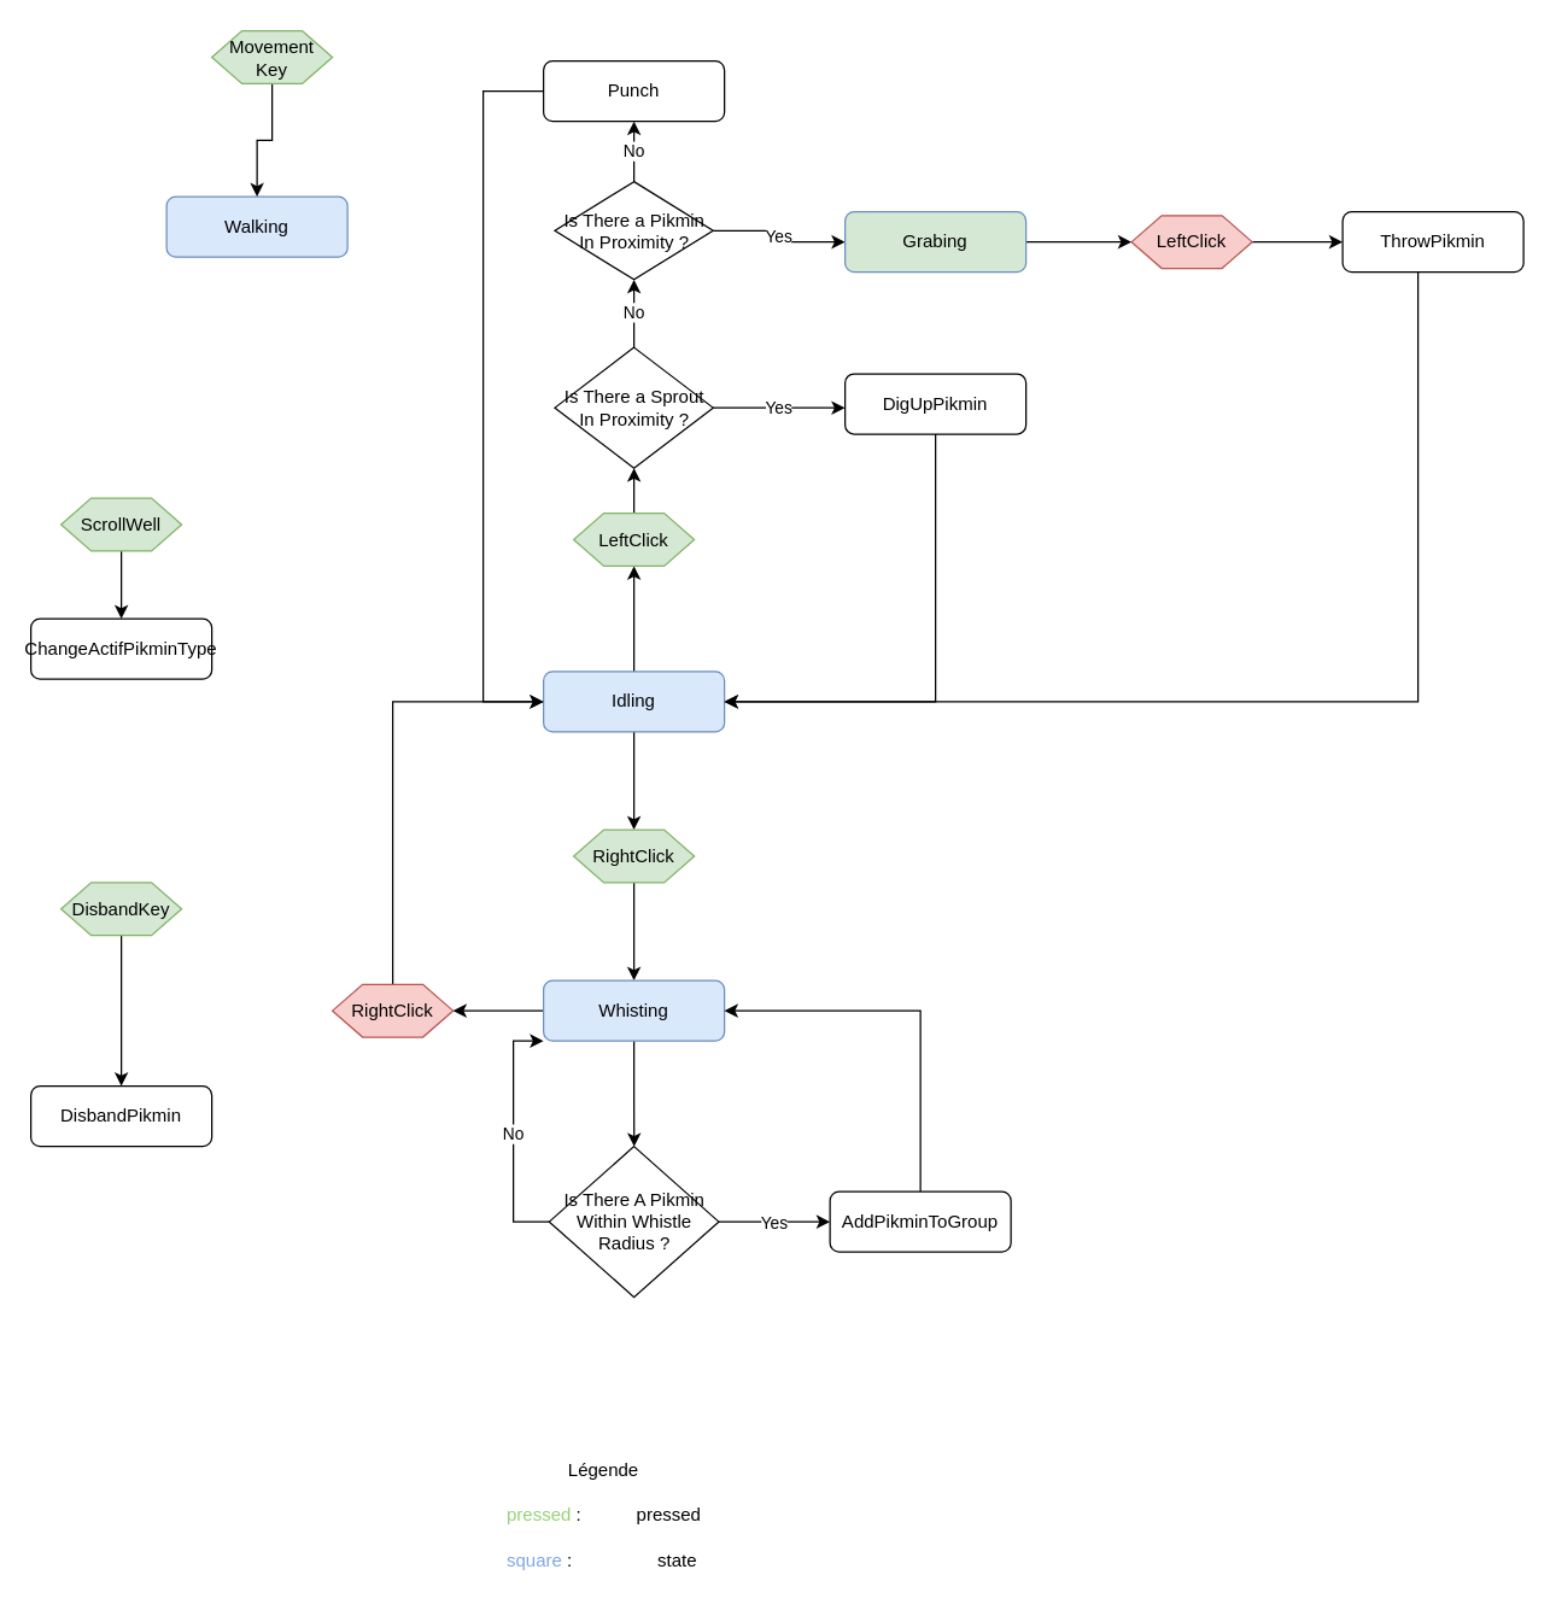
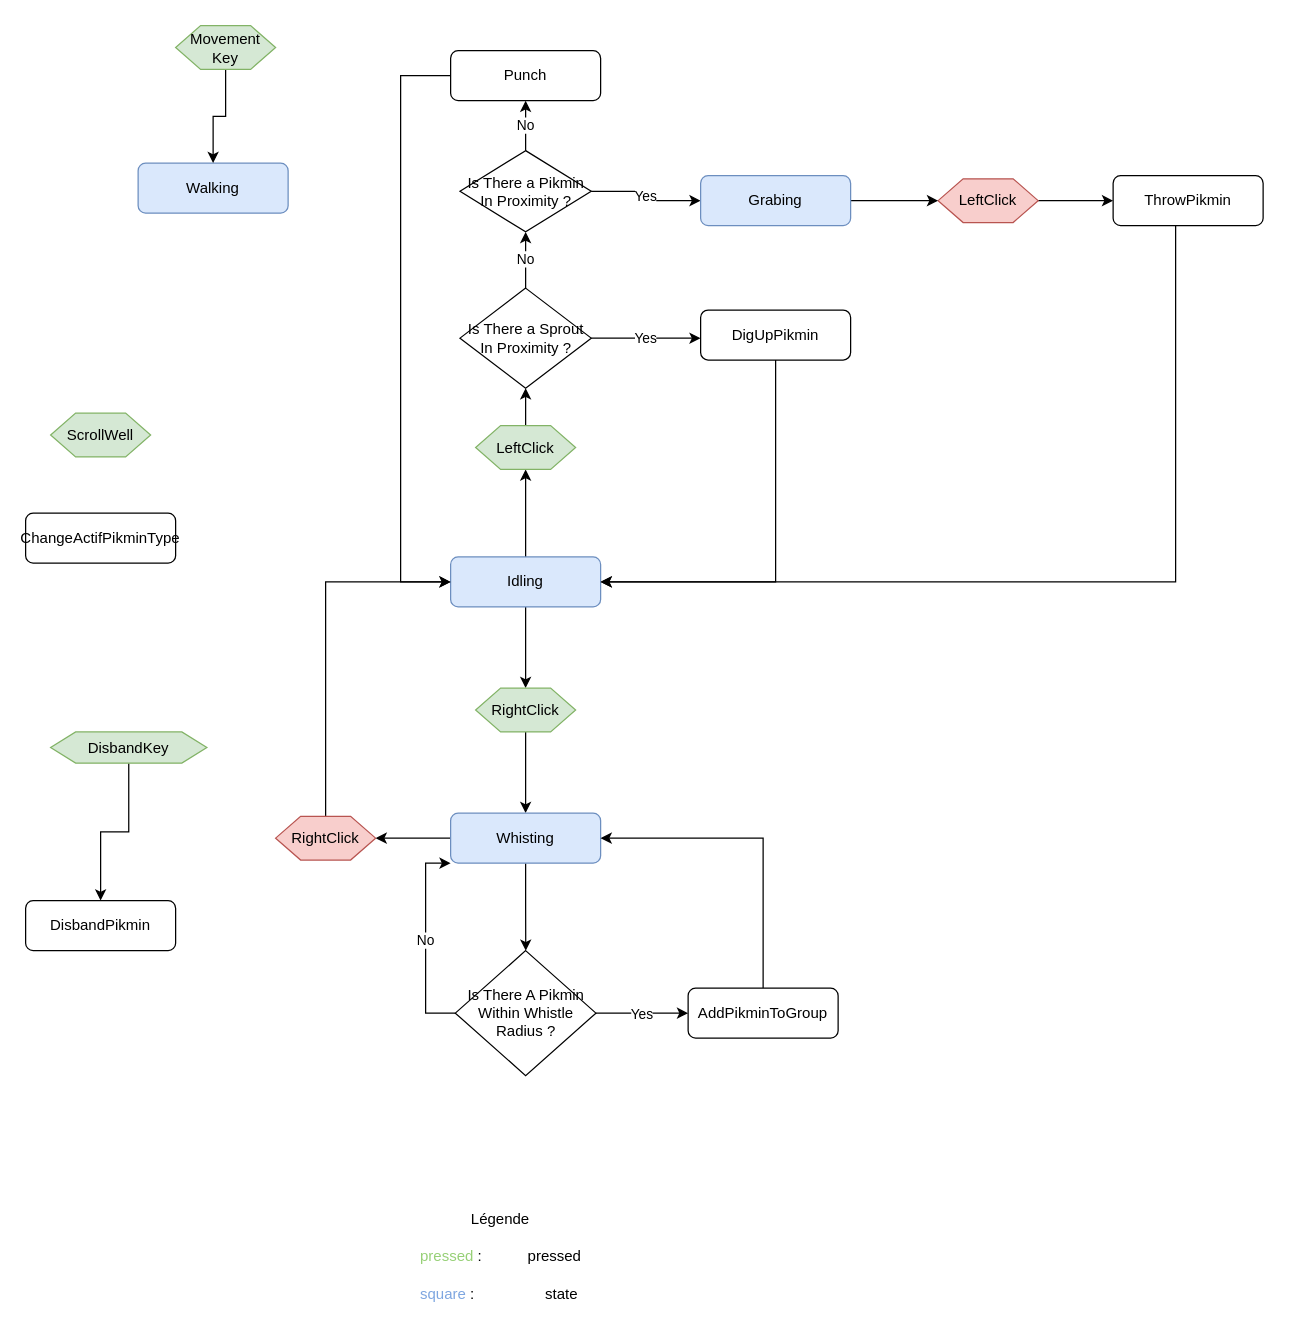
  <mxCell id="0" />
  <mxCell id="1" parent="0" />
  <mxCell id="2" value="No" style="rounded=0;html=1;jettySize=auto;orthogonalLoop=1;fontSize=11;endArrow=block;endFill=0;endSize=8;strokeWidth=1;shadow=0;labelBackgroundColor=none;edgeStyle=orthogonalEdgeStyle;" parent="1" edge="1"><mxGeometry x="0.333" y="20" relative="1" as="geometry"><mxPoint as="offset" /><mxPoint x="300" y="320" as="sourcePoint" /></mxGeometry></mxCell>
  <mxCell id="3" value="Yes" style="edgeStyle=orthogonalEdgeStyle;rounded=0;html=1;jettySize=auto;orthogonalLoop=1;fontSize=11;endArrow=block;endFill=0;endSize=8;strokeWidth=1;shadow=0;labelBackgroundColor=none;" parent="1" edge="1"><mxGeometry y="10" relative="1" as="geometry"><mxPoint as="offset" /><mxPoint x="400" y="280" as="targetPoint" /></mxGeometry></mxCell>
  <mxCell id="4" style="edgeStyle=orthogonalEdgeStyle;rounded=0;orthogonalLoop=1;jettySize=auto;html=1;entryX=0.5;entryY=1;entryDx=0;entryDy=0;" parent="1" source="6" target="12" edge="1"><mxGeometry relative="1" as="geometry"><mxPoint x="670" y="400" as="targetPoint" /></mxGeometry></mxCell>
  <mxCell id="5" style="edgeStyle=orthogonalEdgeStyle;rounded=0;orthogonalLoop=1;jettySize=auto;html=1;" parent="1" source="6" target="32" edge="1"><mxGeometry relative="1" as="geometry" /></mxCell>
  <mxCell id="6" value="Idling" style="rounded=1;whiteSpace=wrap;html=1;fontSize=12;glass=0;strokeWidth=1;shadow=0;fillColor=#dae8fc;strokeColor=#6c8ebf;" parent="1" vertex="1"><mxGeometry x="360" y="445" width="120" height="40" as="geometry" /></mxCell>
  <mxCell id="7" value="Walking" style="rounded=1;whiteSpace=wrap;html=1;fontSize=12;glass=0;strokeWidth=1;shadow=0;fillColor=#dae8fc;strokeColor=#6c8ebf;" parent="1" vertex="1"><mxGeometry x="110" y="130" width="120" height="40" as="geometry" /></mxCell>
  <mxCell id="8" value="Légende" style="swimlane;fontStyle=0;childLayout=stackLayout;horizontal=1;startSize=30;horizontalStack=0;resizeParent=1;resizeParentMax=0;resizeLast=0;collapsible=1;marginBottom=0;whiteSpace=wrap;html=1;strokeColor=none;" parent="1" vertex="1"><mxGeometry x="330" y="960" width="140" height="90" as="geometry" /></mxCell>
  <mxCell id="9" value="&lt;font color=&quot;#97d077&quot;&gt;pressed&amp;nbsp;&lt;/font&gt;:&amp;nbsp; &amp;nbsp; &amp;nbsp; &amp;nbsp; &amp;nbsp; &amp;nbsp;pressed" style="text;strokeColor=none;fillColor=none;align=left;verticalAlign=middle;spacingLeft=4;spacingRight=4;overflow=hidden;points=[[0,0.5],[1,0.5]];portConstraint=eastwest;rotatable=0;whiteSpace=wrap;html=1;" parent="8" vertex="1"><mxGeometry y="30" width="140" height="30" as="geometry" /></mxCell>
  <mxCell id="10" value="&lt;font color=&quot;#7ea6e0&quot;&gt;square&amp;nbsp;&lt;/font&gt;:&amp;nbsp; &amp;nbsp; &amp;nbsp; &amp;nbsp; &amp;nbsp; &amp;nbsp; &amp;nbsp; &amp;nbsp; &amp;nbsp;state" style="text;strokeColor=none;fillColor=none;align=left;verticalAlign=middle;spacingLeft=4;spacingRight=4;overflow=hidden;points=[[0,0.5],[1,0.5]];portConstraint=eastwest;rotatable=0;whiteSpace=wrap;html=1;" parent="8" vertex="1"><mxGeometry y="60" width="140" height="30" as="geometry" /></mxCell>
  <mxCell id="11" style="edgeStyle=orthogonalEdgeStyle;rounded=0;orthogonalLoop=1;jettySize=auto;html=1;entryX=0.5;entryY=1;entryDx=0;entryDy=0;" parent="1" source="12" target="22" edge="1"><mxGeometry relative="1" as="geometry" /></mxCell>
  <mxCell id="12" value="LeftClick" style="shape=hexagon;perimeter=hexagonPerimeter2;whiteSpace=wrap;html=1;fixedSize=1;fillColor=#d5e8d4;strokeColor=#82b366;" parent="1" vertex="1"><mxGeometry x="380" y="340" width="80" height="35" as="geometry" /></mxCell>
  <mxCell id="13" style="edgeStyle=orthogonalEdgeStyle;rounded=0;orthogonalLoop=1;jettySize=auto;html=1;entryX=0;entryY=0.5;entryDx=0;entryDy=0;" parent="1" source="14" target="30" edge="1"><mxGeometry relative="1" as="geometry" /></mxCell>
  <mxCell id="14" value="LeftClick" style="shape=hexagon;perimeter=hexagonPerimeter2;whiteSpace=wrap;html=1;fixedSize=1;fillColor=#f8cecc;strokeColor=#b85450;" parent="1" vertex="1"><mxGeometry x="750" y="142.5" width="80" height="35" as="geometry" /></mxCell>
  <mxCell id="15" style="edgeStyle=orthogonalEdgeStyle;rounded=0;orthogonalLoop=1;jettySize=auto;html=1;entryX=0.5;entryY=0;entryDx=0;entryDy=0;" parent="1" source="16" target="7" edge="1"><mxGeometry relative="1" as="geometry" /></mxCell>
  <mxCell id="16" value="Movement&lt;div&gt;Key&lt;/div&gt;" style="shape=hexagon;perimeter=hexagonPerimeter2;whiteSpace=wrap;html=1;fixedSize=1;fillColor=#d5e8d4;strokeColor=#82b366;" parent="1" vertex="1"><mxGeometry x="140" y="20" width="80" height="35" as="geometry" /></mxCell>
  <mxCell id="17" value="No" style="edgeStyle=orthogonalEdgeStyle;rounded=0;orthogonalLoop=1;jettySize=auto;html=1;entryX=0.5;entryY=1;entryDx=0;entryDy=0;entryPerimeter=0;" parent="1" source="19" target="26" edge="1"><mxGeometry relative="1" as="geometry"><mxPoint x="420" y="80.04" as="targetPoint" /></mxGeometry></mxCell>
  <mxCell id="18" value="Yes" style="edgeStyle=orthogonalEdgeStyle;rounded=0;orthogonalLoop=1;jettySize=auto;html=1;entryX=0;entryY=0.5;entryDx=0;entryDy=0;" parent="1" source="19" target="28" edge="1"><mxGeometry relative="1" as="geometry"><mxPoint x="560" y="160" as="targetPoint" /></mxGeometry></mxCell>
  <mxCell id="19" value="Is There a Pikmin&lt;div&gt;In Proximity ?&lt;/div&gt;" style="rhombus;whiteSpace=wrap;html=1;" parent="1" vertex="1"><mxGeometry x="367.5" y="120" width="105" height="65" as="geometry" /></mxCell>
  <mxCell id="20" value="No" style="edgeStyle=orthogonalEdgeStyle;rounded=0;orthogonalLoop=1;jettySize=auto;html=1;entryX=0.5;entryY=1;entryDx=0;entryDy=0;" parent="1" source="22" target="19" edge="1"><mxGeometry relative="1" as="geometry" /></mxCell>
  <mxCell id="21" value="Yes" style="edgeStyle=orthogonalEdgeStyle;rounded=0;orthogonalLoop=1;jettySize=auto;html=1;entryX=0;entryY=0.563;entryDx=0;entryDy=0;entryPerimeter=0;" parent="1" source="22" target="24" edge="1"><mxGeometry relative="1" as="geometry"><mxPoint x="550" y="270" as="targetPoint" /></mxGeometry></mxCell>
  <mxCell id="22" value="Is There a Sprout&lt;div&gt;In Proximity ?&lt;/div&gt;" style="rhombus;whiteSpace=wrap;html=1;" parent="1" vertex="1"><mxGeometry x="367.5" y="230" width="105" height="80" as="geometry" /></mxCell>
  <mxCell id="23" style="edgeStyle=orthogonalEdgeStyle;rounded=0;orthogonalLoop=1;jettySize=auto;html=1;entryX=1;entryY=0.5;entryDx=0;entryDy=0;exitX=0.5;exitY=1;exitDx=0;exitDy=0;" parent="1" source="24" target="6" edge="1"><mxGeometry relative="1" as="geometry"><mxPoint x="520" y="380" as="targetPoint" /><Array as="points"><mxPoint x="620" y="465" /></Array></mxGeometry></mxCell>
  <mxCell id="24" value="DigUpPikmin" style="rounded=1;whiteSpace=wrap;html=1;fontSize=12;glass=0;strokeWidth=1;shadow=0;" parent="1" vertex="1"><mxGeometry x="560" y="247.5" width="120" height="40" as="geometry" /></mxCell>
  <mxCell id="25" style="edgeStyle=orthogonalEdgeStyle;rounded=0;orthogonalLoop=1;jettySize=auto;html=1;entryX=0;entryY=0.5;entryDx=0;entryDy=0;" parent="1" source="26" target="6" edge="1"><mxGeometry relative="1" as="geometry"><Array as="points"><mxPoint x="320" y="60" /><mxPoint x="320" y="465" /></Array></mxGeometry></mxCell>
  <mxCell id="26" value="Punch" style="rounded=1;whiteSpace=wrap;html=1;fontSize=12;glass=0;strokeWidth=1;shadow=0;" parent="1" vertex="1"><mxGeometry x="360" y="40" width="120" height="40" as="geometry" /></mxCell>
  <mxCell id="27" style="edgeStyle=orthogonalEdgeStyle;rounded=0;orthogonalLoop=1;jettySize=auto;html=1;entryX=0;entryY=0.5;entryDx=0;entryDy=0;" parent="1" source="28" target="14" edge="1"><mxGeometry relative="1" as="geometry" /></mxCell>
- <mxCell id="28" value="Grabing" style="rounded=1;whiteSpace=wrap;html=1;fontSize=12;glass=0;strokeWidth=1;shadow=0;fillColor=#d5e8d4;strokeColor=#6c8ebf;" parent="1" vertex="1"><mxGeometry x="560" y="140" width="120" height="40" as="geometry" /></mxCell>
+ <mxCell id="28" value="Grabing" style="rounded=1;whiteSpace=wrap;html=1;fontSize=12;glass=0;strokeWidth=1;shadow=0;fillColor=#dae8fc;strokeColor=#6c8ebf;" parent="1" vertex="1"><mxGeometry x="560" y="140" width="120" height="40" as="geometry" /></mxCell>
  <mxCell id="29" style="edgeStyle=orthogonalEdgeStyle;rounded=0;orthogonalLoop=1;jettySize=auto;html=1;entryX=1;entryY=0.5;entryDx=0;entryDy=0;" parent="1" source="30" target="6" edge="1"><mxGeometry relative="1" as="geometry"><Array as="points"><mxPoint x="940" y="465" /></Array></mxGeometry></mxCell>
  <mxCell id="30" value="ThrowPikmin" style="rounded=1;whiteSpace=wrap;html=1;fontSize=12;glass=0;strokeWidth=1;shadow=0;" parent="1" vertex="1"><mxGeometry x="890" y="140" width="120" height="40" as="geometry" /></mxCell>
  <mxCell id="31" style="edgeStyle=orthogonalEdgeStyle;rounded=0;orthogonalLoop=1;jettySize=auto;html=1;entryX=0.5;entryY=0;entryDx=0;entryDy=0;" parent="1" source="32" target="35" edge="1"><mxGeometry relative="1" as="geometry" /></mxCell>
  <mxCell id="32" value="RightClick" style="shape=hexagon;perimeter=hexagonPerimeter2;whiteSpace=wrap;html=1;fixedSize=1;fillColor=#d5e8d4;strokeColor=#82b366;" parent="1" vertex="1"><mxGeometry x="380" y="550" width="80" height="35" as="geometry" /></mxCell>
  <mxCell id="33" style="edgeStyle=orthogonalEdgeStyle;rounded=0;orthogonalLoop=1;jettySize=auto;html=1;" parent="1" source="35" target="37" edge="1"><mxGeometry relative="1" as="geometry" /></mxCell>
  <mxCell id="34" style="edgeStyle=orthogonalEdgeStyle;rounded=0;orthogonalLoop=1;jettySize=auto;html=1;" parent="1" source="35" target="40" edge="1"><mxGeometry relative="1" as="geometry"><mxPoint x="420" y="760" as="targetPoint" /></mxGeometry></mxCell>
  <mxCell id="35" value="Whisting" style="rounded=1;whiteSpace=wrap;html=1;fontSize=12;glass=0;strokeWidth=1;shadow=0;fillColor=#dae8fc;strokeColor=#6c8ebf;" parent="1" vertex="1"><mxGeometry x="360" y="650" width="120" height="40" as="geometry" /></mxCell>
  <mxCell id="36" style="edgeStyle=orthogonalEdgeStyle;rounded=0;orthogonalLoop=1;jettySize=auto;html=1;entryX=0;entryY=0.5;entryDx=0;entryDy=0;" parent="1" source="37" target="6" edge="1"><mxGeometry relative="1" as="geometry"><Array as="points"><mxPoint x="260" y="465" /></Array></mxGeometry></mxCell>
  <mxCell id="37" value="RightClick" style="shape=hexagon;perimeter=hexagonPerimeter2;whiteSpace=wrap;html=1;fixedSize=1;fillColor=#f8cecc;strokeColor=#b85450;" parent="1" vertex="1"><mxGeometry x="220" y="652.5" width="80" height="35" as="geometry" /></mxCell>
  <mxCell id="38" value="Yes" style="edgeStyle=orthogonalEdgeStyle;rounded=0;orthogonalLoop=1;jettySize=auto;html=1;" parent="1" source="40" edge="1"><mxGeometry relative="1" as="geometry"><mxPoint x="550" y="810" as="targetPoint" /></mxGeometry></mxCell>
  <mxCell id="39" value="No" style="edgeStyle=orthogonalEdgeStyle;rounded=0;orthogonalLoop=1;jettySize=auto;html=1;entryX=0;entryY=1;entryDx=0;entryDy=0;" parent="1" source="40" target="35" edge="1"><mxGeometry relative="1" as="geometry"><mxPoint x="320" y="810" as="targetPoint" /><Array as="points"><mxPoint x="340" y="810" /><mxPoint x="340" y="690" /></Array></mxGeometry></mxCell>
  <mxCell id="40" value="Is There A Pikmin Within Whistle Radius ?" style="rhombus;whiteSpace=wrap;html=1;" parent="1" vertex="1"><mxGeometry x="363.75" y="760" width="112.5" height="100" as="geometry" /></mxCell>
  <mxCell id="41" style="edgeStyle=orthogonalEdgeStyle;rounded=0;orthogonalLoop=1;jettySize=auto;html=1;entryX=1;entryY=0.5;entryDx=0;entryDy=0;" parent="1" source="42" target="35" edge="1"><mxGeometry relative="1" as="geometry"><Array as="points"><mxPoint x="610" y="670" /></Array></mxGeometry></mxCell>
  <mxCell id="42" value="AddPikminToGroup" style="rounded=1;whiteSpace=wrap;html=1;fontSize=12;glass=0;strokeWidth=1;shadow=0;" parent="1" vertex="1"><mxGeometry x="550" y="790" width="120" height="40" as="geometry" /></mxCell>
- <mxCell id="43" style="edgeStyle=orthogonalEdgeStyle;rounded=0;orthogonalLoop=1;jettySize=auto;html=1;entryX=0.5;entryY=0;entryDx=0;entryDy=0;" parent="1" source="44" target="45" edge="1"><mxGeometry relative="1" as="geometry"><mxPoint x="80" y="440" as="targetPoint" /></mxGeometry></mxCell>
  <mxCell id="44" value="ScrollWell" style="shape=hexagon;perimeter=hexagonPerimeter2;whiteSpace=wrap;html=1;fixedSize=1;fillColor=#d5e8d4;strokeColor=#82b366;" parent="1" vertex="1"><mxGeometry x="40" y="330" width="80" height="35" as="geometry" /></mxCell>
  <mxCell id="45" value="ChangeActifPikminType" style="rounded=1;whiteSpace=wrap;html=1;fontSize=12;glass=0;strokeWidth=1;shadow=0;" parent="1" vertex="1"><mxGeometry x="20" y="410" width="120" height="40" as="geometry" /></mxCell>
  <mxCell id="46" style="edgeStyle=orthogonalEdgeStyle;rounded=0;orthogonalLoop=1;jettySize=auto;html=1;entryX=0.5;entryY=0;entryDx=0;entryDy=0;" edge="1" parent="1" source="47" target="48"><mxGeometry relative="1" as="geometry"><mxPoint x="80" y="695" as="targetPoint" /></mxGeometry></mxCell>
- <mxCell id="47" value="DisbandKey" style="shape=hexagon;perimeter=hexagonPerimeter2;whiteSpace=wrap;html=1;fixedSize=1;fillColor=#d5e8d4;strokeColor=#82b366;" vertex="1" parent="1"><mxGeometry x="40" y="585" width="80" height="35" as="geometry" /></mxCell>
+ <mxCell id="47" value="DisbandKey" style="shape=hexagon;perimeter=hexagonPerimeter2;whiteSpace=wrap;html=1;fixedSize=1;fillColor=#d5e8d4;strokeColor=#82b366;" vertex="1" parent="1"><mxGeometry x="40" y="585" width="125" height="25" as="geometry" /></mxCell>
  <mxCell id="48" value="DisbandPikmin" style="rounded=1;whiteSpace=wrap;html=1;fontSize=12;glass=0;strokeWidth=1;shadow=0;" vertex="1" parent="1"><mxGeometry x="20" y="720" width="120" height="40" as="geometry" /></mxCell>
